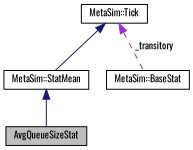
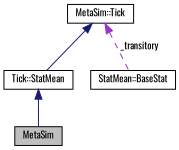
  digraph {
    fontname=Oswald
    node [color=black fillcolor=white fontname=Oswald fontsize=10 shape=record style=filled]
    edge [color=midnightblue dir=back fontname=Oswald fontsize=10 labelfontname=Helvetica labelfontsize=10 style=solid]
-   n1 [fillcolor=grey75 fontcolor=black height=0.2 label=AvgQueueSizeStat width=0.4]
-   n2 [height=0.2 label="MetaSim::StatMean" width=0.4]
-   n3 [height=0.2 label="MetaSim::BaseStat" width=0.4]
+   n1 [fillcolor=grey75 fontcolor=black height=0.2 label=MetaSim width=0.4]
+   n2 [height=0.2 label="Tick::StatMean" width=0.4]
+   n3 [height=0.2 label="StatMean::BaseStat" width=0.4]
    n4 [height=0.2 label="MetaSim::Tick" width=0.4]
    n2 -> n1
    n4 -> n2
    n4 -> n3 [color=darkorchid3 label=" _transitory" style=dashed]
  }
